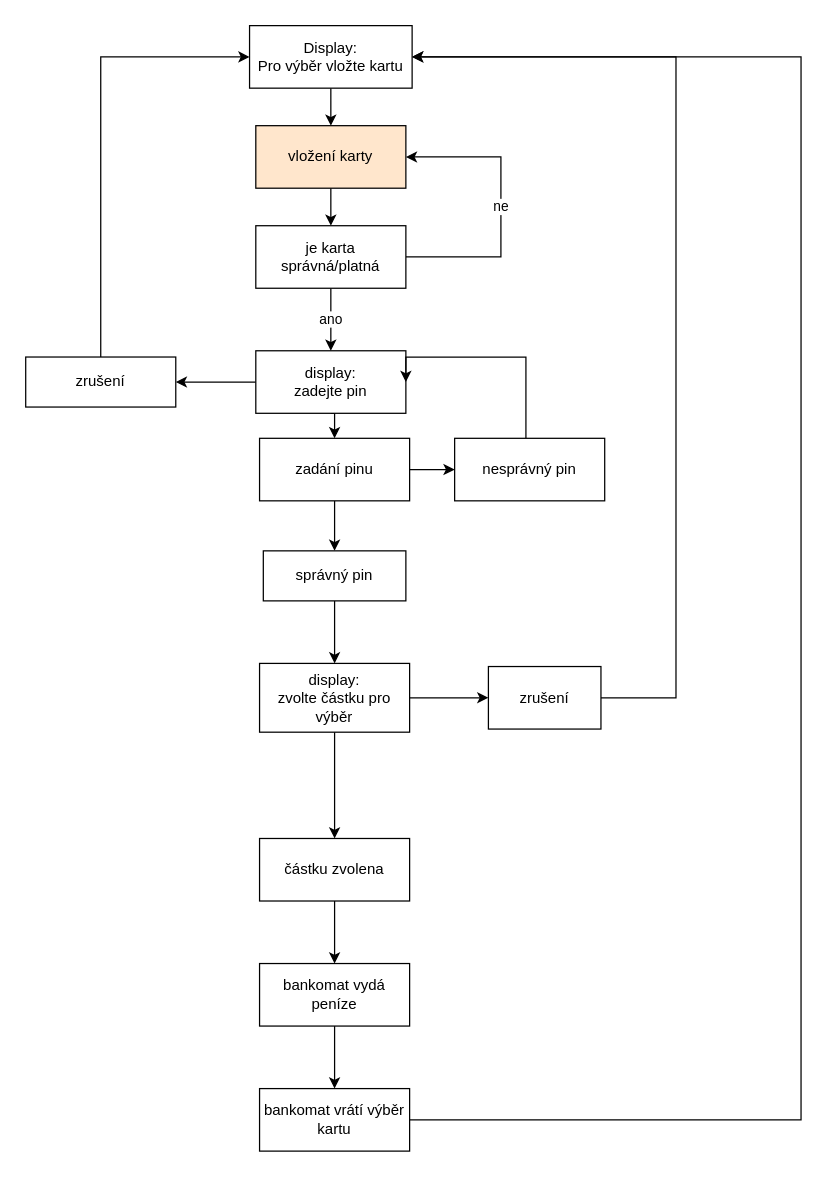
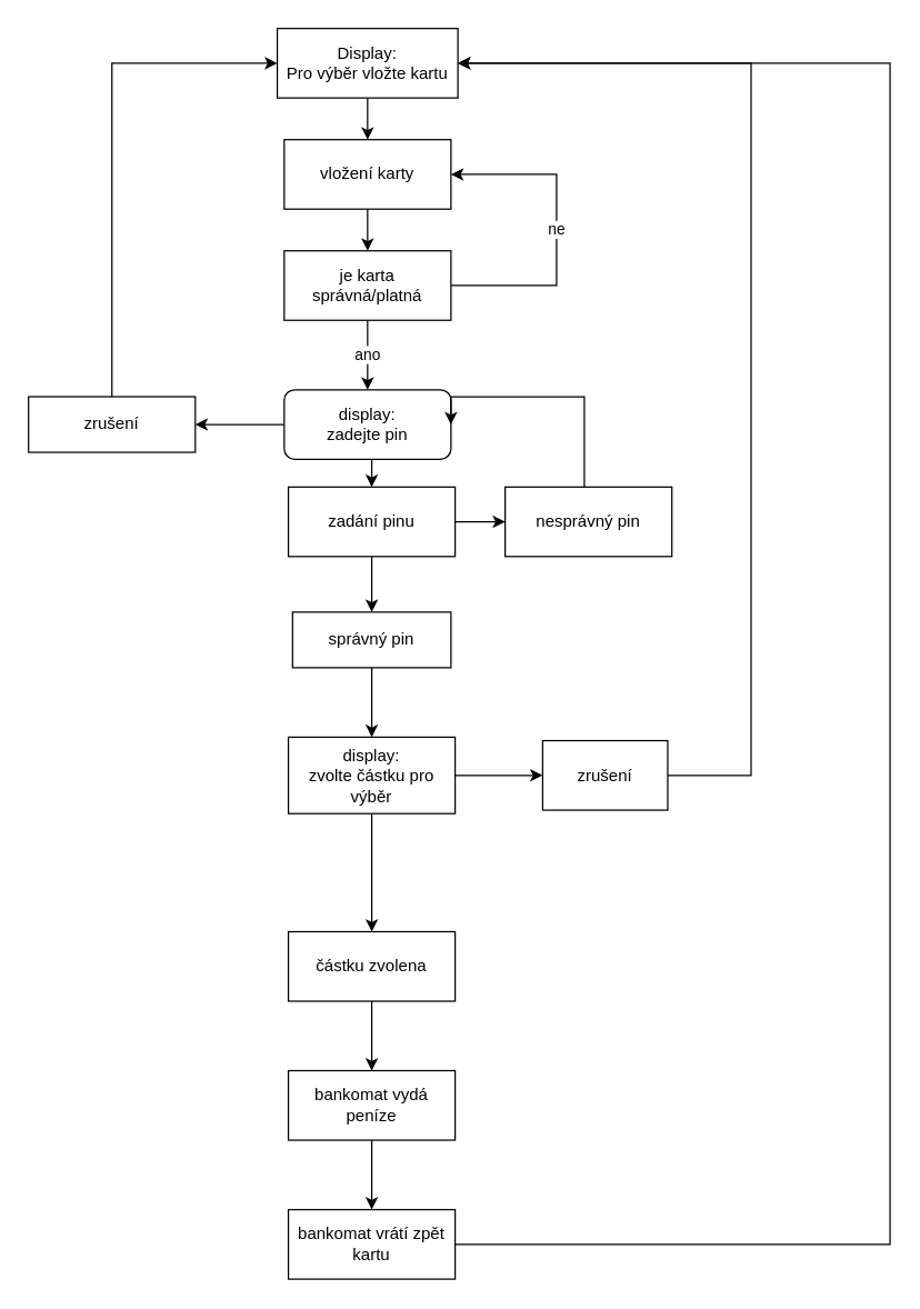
  <mxCell id="0" />
  <mxCell id="1" parent="0" />
  <mxCell id="2" style="edgeStyle=orthogonalEdgeStyle;rounded=0;orthogonalLoop=1;jettySize=auto;html=1;entryX=0.5;entryY=0;entryDx=0;entryDy=0;" parent="1" source="3" target="5" edge="1"><mxGeometry relative="1" as="geometry"><mxPoint x="264" y="130" as="targetPoint" /></mxGeometry></mxCell>
  <mxCell id="3" value="Display:&lt;br&gt;Pro výběr vložte kartu" style="rounded=0;whiteSpace=wrap;html=1;" parent="1" vertex="1"><mxGeometry x="199" y="20" width="130" height="50" as="geometry" /></mxCell>
  <mxCell id="4" style="edgeStyle=orthogonalEdgeStyle;rounded=0;orthogonalLoop=1;jettySize=auto;html=1;exitX=0.5;exitY=1;exitDx=0;exitDy=0;entryX=0.5;entryY=0;entryDx=0;entryDy=0;" parent="1" source="5" target="31" edge="1"><mxGeometry relative="1" as="geometry"><mxPoint x="264" y="230" as="targetPoint" /></mxGeometry></mxCell>
- <mxCell id="5" value="vložení karty" style="rounded=0;whiteSpace=wrap;html=1;fillColor=#ffe6cc;" parent="1" vertex="1"><mxGeometry x="204" y="100" width="120" height="50" as="geometry" /></mxCell>
+ <mxCell id="5" value="vložení karty" style="rounded=0;whiteSpace=wrap;html=1;" parent="1" vertex="1"><mxGeometry x="204" y="100" width="120" height="50" as="geometry" /></mxCell>
  <mxCell id="6" style="edgeStyle=orthogonalEdgeStyle;rounded=0;orthogonalLoop=1;jettySize=auto;html=1;exitX=0.5;exitY=1;exitDx=0;exitDy=0;entryX=0.5;entryY=0;entryDx=0;entryDy=0;" parent="1" source="8" edge="1" target="11"><mxGeometry relative="1" as="geometry"><mxPoint x="264" y="320" as="targetPoint" /></mxGeometry></mxCell>
  <mxCell id="7" style="edgeStyle=orthogonalEdgeStyle;rounded=0;orthogonalLoop=1;jettySize=auto;html=1;exitX=0;exitY=0.5;exitDx=0;exitDy=0;entryX=1;entryY=0.5;entryDx=0;entryDy=0;" parent="1" source="8" target="28" edge="1"><mxGeometry relative="1" as="geometry" /></mxCell>
- <mxCell id="8" value="display:&lt;br&gt;zadejte pin" style="rounded=0;whiteSpace=wrap;html=1;" parent="1" vertex="1"><mxGeometry x="204" y="280" width="120" height="50" as="geometry" /></mxCell>
+ <mxCell id="8" value="display:&lt;br&gt;zadejte pin" style="whiteSpace=wrap;html=1;rounded=1;" parent="1" vertex="1"><mxGeometry x="204" y="280" width="120" height="50" as="geometry" /></mxCell>
  <mxCell id="9" style="edgeStyle=orthogonalEdgeStyle;rounded=0;orthogonalLoop=1;jettySize=auto;html=1;exitX=0.5;exitY=1;exitDx=0;exitDy=0;" parent="1" source="11" target="18" edge="1"><mxGeometry relative="1" as="geometry"><mxPoint x="267" y="440" as="targetPoint" /></mxGeometry></mxCell>
  <mxCell id="10" style="edgeStyle=orthogonalEdgeStyle;rounded=0;orthogonalLoop=1;jettySize=auto;html=1;" parent="1" source="11" target="13" edge="1"><mxGeometry relative="1" as="geometry"><mxPoint x="373" y="375" as="targetPoint" /></mxGeometry></mxCell>
  <mxCell id="11" value="zadání pinu" style="rounded=0;whiteSpace=wrap;html=1;" parent="1" vertex="1"><mxGeometry x="207" y="350" width="120" height="50" as="geometry" /></mxCell>
  <mxCell id="12" style="edgeStyle=orthogonalEdgeStyle;rounded=0;orthogonalLoop=1;jettySize=auto;html=1;entryX=1;entryY=0.5;entryDx=0;entryDy=0;" parent="1" source="13" target="8" edge="1"><mxGeometry relative="1" as="geometry"><mxPoint x="360" y="280" as="targetPoint" /><Array as="points"><mxPoint x="420" y="285" /></Array></mxGeometry></mxCell>
  <mxCell id="13" value="nesprávný pin" style="rounded=0;whiteSpace=wrap;html=1;" parent="1" vertex="1"><mxGeometry x="363" y="350" width="120" height="50" as="geometry" /></mxCell>
  <mxCell id="14" value="" style="edgeStyle=orthogonalEdgeStyle;rounded=0;orthogonalLoop=1;jettySize=auto;html=1;" parent="1" source="16" target="20" edge="1"><mxGeometry relative="1" as="geometry" /></mxCell>
  <mxCell id="15" style="edgeStyle=orthogonalEdgeStyle;rounded=0;orthogonalLoop=1;jettySize=auto;html=1;exitX=1;exitY=0.5;exitDx=0;exitDy=0;entryX=0;entryY=0.5;entryDx=0;entryDy=0;" parent="1" source="16" target="26" edge="1"><mxGeometry relative="1" as="geometry" /></mxCell>
  <mxCell id="16" value="display:&lt;br&gt;zvolte částku pro výběr" style="rounded=0;whiteSpace=wrap;html=1;" parent="1" vertex="1"><mxGeometry x="207" y="530" width="120" height="55" as="geometry" /></mxCell>
  <mxCell id="17" style="edgeStyle=orthogonalEdgeStyle;rounded=0;orthogonalLoop=1;jettySize=auto;html=1;entryX=0.5;entryY=0;entryDx=0;entryDy=0;" parent="1" source="18" target="16" edge="1"><mxGeometry relative="1" as="geometry" /></mxCell>
  <mxCell id="18" value="správný pin" style="rounded=0;whiteSpace=wrap;html=1;" parent="1" vertex="1"><mxGeometry x="210" y="440" width="114" height="40" as="geometry" /></mxCell>
  <mxCell id="19" value="" style="edgeStyle=orthogonalEdgeStyle;rounded=0;orthogonalLoop=1;jettySize=auto;html=1;" parent="1" source="20" target="22" edge="1"><mxGeometry relative="1" as="geometry" /></mxCell>
  <mxCell id="20" value="částku zvolena" style="whiteSpace=wrap;html=1;rounded=0;" parent="1" vertex="1"><mxGeometry x="207" y="670" width="120" height="50" as="geometry" /></mxCell>
  <mxCell id="21" value="" style="edgeStyle=orthogonalEdgeStyle;rounded=0;orthogonalLoop=1;jettySize=auto;html=1;" parent="1" source="22" target="24" edge="1"><mxGeometry relative="1" as="geometry" /></mxCell>
  <mxCell id="22" value="bankomat vydá peníze" style="whiteSpace=wrap;html=1;rounded=0;" parent="1" vertex="1"><mxGeometry x="207" y="770" width="120" height="50" as="geometry" /></mxCell>
  <mxCell id="23" style="edgeStyle=orthogonalEdgeStyle;rounded=0;orthogonalLoop=1;jettySize=auto;html=1;entryX=1;entryY=0.5;entryDx=0;entryDy=0;" parent="1" source="24" target="3" edge="1"><mxGeometry relative="1" as="geometry"><Array as="points"><mxPoint x="640" y="895" /><mxPoint x="640" y="45" /></Array></mxGeometry></mxCell>
- <mxCell id="24" value="bankomat vrátí výběr kartu" style="whiteSpace=wrap;html=1;rounded=0;" parent="1" vertex="1"><mxGeometry x="207" y="870" width="120" height="50" as="geometry" /></mxCell>
+ <mxCell id="24" value="bankomat vrátí zpět kartu" style="whiteSpace=wrap;html=1;rounded=0;" parent="1" vertex="1"><mxGeometry x="207" y="870" width="120" height="50" as="geometry" /></mxCell>
  <mxCell id="25" style="edgeStyle=orthogonalEdgeStyle;rounded=0;orthogonalLoop=1;jettySize=auto;html=1;exitX=1;exitY=0.5;exitDx=0;exitDy=0;entryX=1;entryY=0.5;entryDx=0;entryDy=0;" parent="1" source="26" target="3" edge="1"><mxGeometry relative="1" as="geometry"><Array as="points"><mxPoint x="540" y="558" /><mxPoint x="540" y="45" /></Array></mxGeometry></mxCell>
  <mxCell id="26" value="zrušení" style="rounded=0;whiteSpace=wrap;html=1;" parent="1" vertex="1"><mxGeometry x="390" y="532.5" width="90" height="50" as="geometry" /></mxCell>
  <mxCell id="27" style="edgeStyle=orthogonalEdgeStyle;rounded=0;orthogonalLoop=1;jettySize=auto;html=1;entryX=0;entryY=0.5;entryDx=0;entryDy=0;" parent="1" source="28" target="3" edge="1"><mxGeometry relative="1" as="geometry"><Array as="points"><mxPoint x="80" y="45" /></Array></mxGeometry></mxCell>
  <mxCell id="28" value="zrušení" style="rounded=0;whiteSpace=wrap;html=1;" parent="1" vertex="1"><mxGeometry x="20" y="285" width="120" height="40" as="geometry" /></mxCell>
  <mxCell id="29" value="ano" style="edgeStyle=orthogonalEdgeStyle;rounded=0;orthogonalLoop=1;jettySize=auto;html=1;" edge="1" parent="1" source="31" target="8"><mxGeometry relative="1" as="geometry" /></mxCell>
  <mxCell id="30" value="ne" style="edgeStyle=orthogonalEdgeStyle;rounded=0;orthogonalLoop=1;jettySize=auto;html=1;entryX=1;entryY=0.5;entryDx=0;entryDy=0;" edge="1" parent="1" source="31" target="5"><mxGeometry relative="1" as="geometry"><mxPoint x="400" y="110" as="targetPoint" /><Array as="points"><mxPoint x="400" y="205" /><mxPoint x="400" y="125" /></Array></mxGeometry></mxCell>
  <mxCell id="31" value="je karta správná/platná" style="rounded=0;whiteSpace=wrap;html=1;" vertex="1" parent="1"><mxGeometry x="204" y="180" width="120" height="50" as="geometry" /></mxCell>
